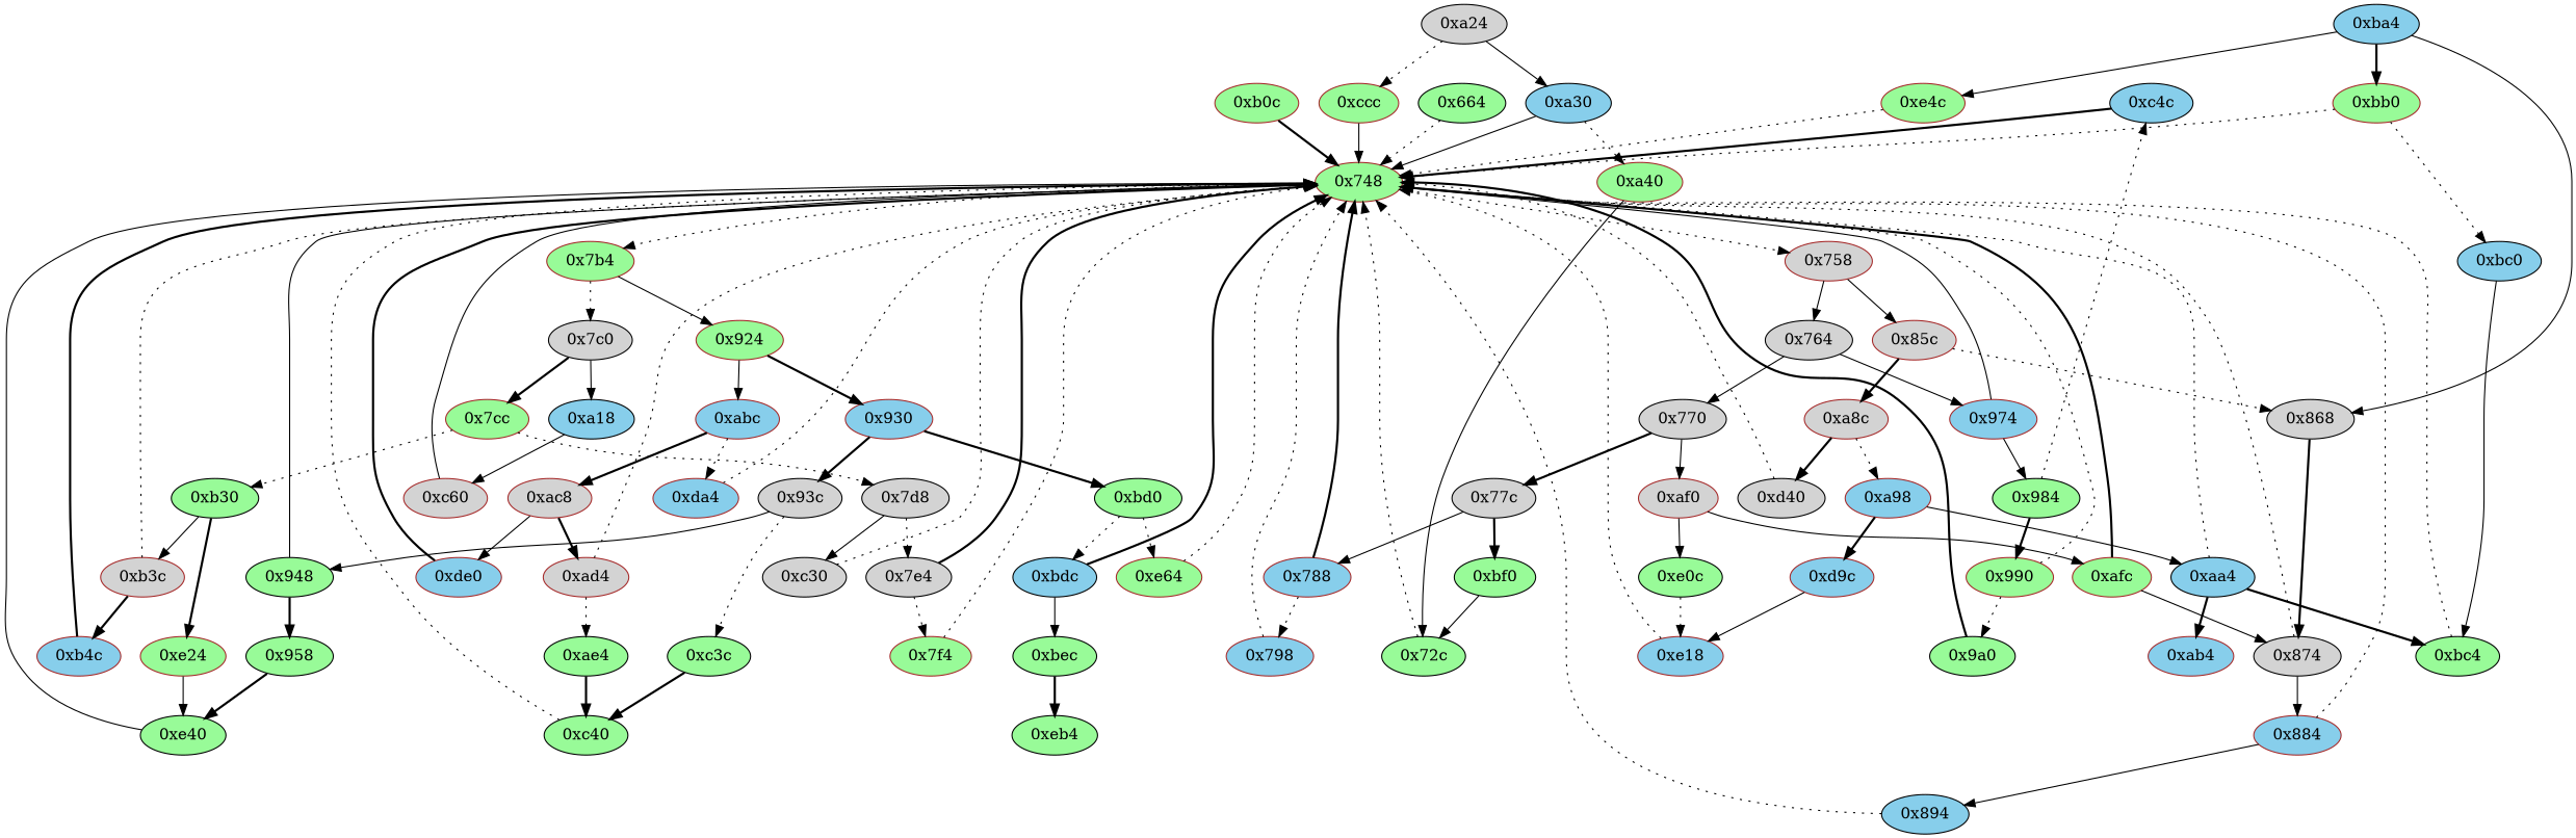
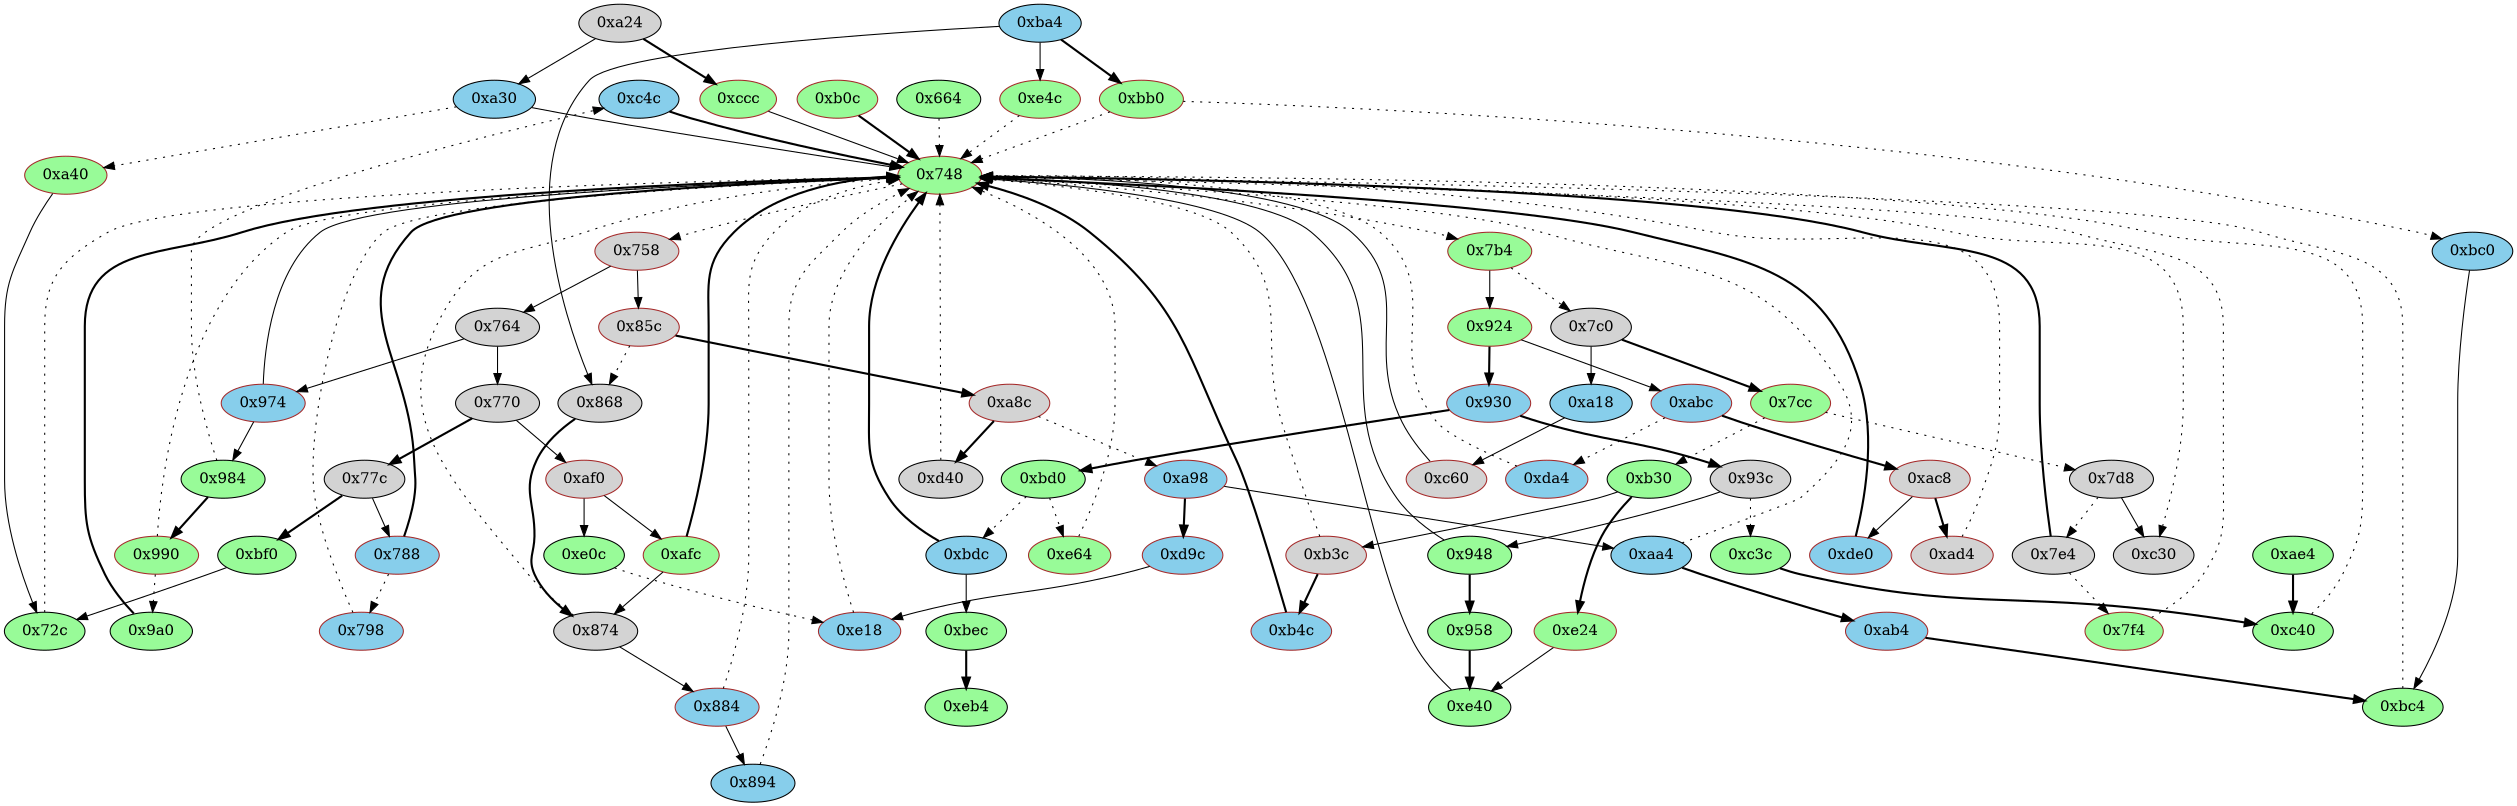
  strict digraph {
    node [color=black fillcolor=palegreen opcode="[u'ldr', u'cmp', u'b']" style=filled]
    edge [style=dotted]
    "0xc4c" [fillcolor=skyblue opcode="[u'ldr', u'bl', u'ldr', u'mov', u'b']"]
    "0x984"
    "0x990" [color=brown opcode="[u'ldr', u'cmp', u'mov', u'b']"]
    "0x748" [color=brown opcode="[u'mov', u'ldr', u'cmp', u'b']"]
    "0x9a0" [opcode="[u'ldr', u'mvn', u'ldr', u'sub', u'ldr', u'str', u'ldr', u'add', u'str', u'ldr', u'ldr', u'sub', u'mul', u'mov', u'mvn', u'ldr', u'ldr', u'orr', u'cmn', u'mov', u'cmp', u'mov', u'mov', u'mov', u'cmn', u'mov', u'mov', u'teq', u'mov', u'b']"]
    "0x758" [color=brown fillcolor=lightgrey]
    "0x7b4" [color=brown]
    "0xc3c" [opcode="[u'mov']"]
    "0xc40" [opcode="[u'ldr', u'str', u'b']"]
    "0x788" [color=brown fillcolor=skyblue opcode="[u'ldr', u'cmp', u'mov', u'b']"]
    "0x798" [color=brown fillcolor=skyblue opcode="[u'str', u'ldr', u'ldr', u'ldr', u'cmp', u'mov', u'b']"]
    "0x85c" [color=brown fillcolor=lightgrey]
    "0x764" [fillcolor=lightgrey]
    "0x924" [color=brown]
    "0x7c0" [fillcolor=lightgrey]
    "0xa18" [fillcolor=skyblue]
    "0xc60" [color=brown fillcolor=lightgrey opcode="[u'ldr', u'str', u'ldr', u'ldr', u'ldr', u'ldr', u'add', u'sub', u'sub', u'mul', u'mov', u'mvn', u'ldr', u'orr', u'cmn', u'mov', u'ldr', u'cmp', u'mov', u'mov', u'mov', u'cmn', u'mov', u'mov', u'teq', u'mov', u'b']"]
    "0xa24" [fillcolor=lightgrey]
    "0xa30" [fillcolor=skyblue opcode="[u'ldr', u'cmp', u'mov', u'b']"]
    "0xccc" [color=brown opcode="[u'ldr', u'ldr', u'mov', u'cmp', u'mov', u'ldr', u'mov', u'strb', u'ldr', u'rsb', u'mvn', u'ldr', u'mul', u'mvn', u'mov', u'orr', u'ldr', u'cmp', u'mov', u'cmn', u'mov', u'teq', u'ldr', u'mov', u'cmn', u'mov', u'cmp', u'mov', u'b']"]
    "0xa40" [color=brown opcode="[u'ldr', u'ldr', u'ldr', u'ldr', u'ldr', u'sub', u'sub', u'add', u'mul', u'mov', u'mvn', u'ldr', u'orr', u'cmn', u'mov', u'ldr', u'cmp', u'mov', u'b']"]
    "0x72c" [opcode="[u'mov', u'mov', u'cmn', u'mov', u'mov', u'teq', u'mov']"]
    "0xab4" [color=brown fillcolor=skyblue opcode="[u'mov', u'b']"]
    "0xbc4" [opcode="[u'ldr', u'str', u'b']"]
    "0xe64" [color=brown opcode="[u'ldr', u'str', u'ldr', u'ldr', u'str', u'ldr', u'ldr', u'ldr', u'ldr', u'cmp', u'ldr', u'mov', u'mov', u'mov', u'cmp', u'mov', u'mov', u'teq', u'mov', u'b']"]
    "0xbd0"
    "0xbdc" [fillcolor=skyblue opcode="[u'ldr', u'cmp', u'mov', u'b']"]
    "0xbec" [opcode="[u'b']"]
    "0xeb4" [opcode="[u'ldr', u'ldr', u'ldr', u'ldr', u'sub', u'ldr', u'sub', u'pop']"]
    "0xbf0" [opcode="[u'ldr', u'ldr', u'ldr', u'rsb', u'mvn', u'mul', u'mov', u'mvn', u'ldr', u'orr', u'cmn', u'mov', u'ldr', u'cmp', u'mov', u'b']"]
    "0xe18" [color=brown fillcolor=skyblue opcode="[u'ldr', u'str', u'b']"]
    "0xb3c" [color=brown fillcolor=lightgrey opcode="[u'ldr', u'cmp', u'mov', u'b']"]
    "0xb4c" [color=brown fillcolor=skyblue opcode="[u'ldr', u'ldr', u'ldr', u'sub', u'mul', u'mvn', u'ldr', u'orr', u'mov', u'cmn', u'mov', u'ldr', u'cmp', u'mov', u'mov', u'mov', u'cmn', u'mov', u'mov', u'teq', u'mov', u'b']"]
    "0xe0c" [opcode="[u'str', u'ldr', u'mov']"]
    "0x770" [fillcolor=lightgrey]
    "0x77c" [fillcolor=lightgrey]
    "0xaf0" [color=brown fillcolor=lightgrey]
    "0xafc" [color=brown opcode="[u'ldr', u'cmp', u'mov', u'b']"]
    "0x874" [fillcolor=lightgrey opcode="[u'ldr', u'cmp', u'mov', u'b']"]
    "0x948" [opcode="[u'ldr', u'cmp', u'mov', u'b']"]
    "0x958" [opcode="[u'ldr', u'ldr', u'str', u'ldr', u'rsb', u'mvn', u'b']"]
    "0xe40" [opcode="[u'ldr', u'str', u'b']"]
    "0x884" [color=brown fillcolor=skyblue opcode="[u'ldr', u'cmp', u'mov', u'b']"]
    "0x894" [fillcolor=skyblue opcode="[u'ldr', u'ldr', u'mov', u'ldr', u'ldrb', u'ldr', u'ldr', u'add', u'sub', u'sub', u'str', u'ldr', u'rsb', u'rsb', u'str', u'ldr', u'ldr', u'sub', u'mul', u'ldr', u'eor', u'and', u'mov', u'mov', u'ldr', u'ldr', u'cmp', u'mov', u'teq', u'ldr', u'mov', u'cmp', u'mov', u'cmp', u'mov', u'b']"]
    "0x868" [fillcolor=lightgrey]
    "0xba4" [fillcolor=skyblue]
    "0xbb0" [color=brown opcode="[u'ldr', u'cmp', u'mov', u'b']"]
    "0xe4c" [color=brown opcode="[u'ldrb', u'ldr', u'ldr', u'cmp', u'mov', u'b']"]
    "0xbc0" [fillcolor=skyblue opcode="[u'ldr']"]
    "0x974" [color=brown fillcolor=skyblue opcode="[u'ldr', u'cmp', u'mov', u'b']"]
    "0xb0c" [color=brown opcode="[u'ldr', u'str', u'ldr', u'ldr', u'ldr', u'ldr', u'cmp', u'mov', u'b']"]
    "0xabc" [color=brown fillcolor=skyblue]
    "0x930" [color=brown fillcolor=skyblue]
    "0xac8" [color=brown fillcolor=lightgrey]
    "0xda4" [color=brown fillcolor=skyblue opcode="[u'ldr', u'ldr', u'ldr', u'ldr', u'ldr', u'mvn', u'ldr', u'sub', u'ldr', u'str', u'ldr', u'ldr', u'ldr', u'ldr', u'b']"]
    "0x93c" [fillcolor=lightgrey]
    "0xde0" [color=brown fillcolor=skyblue opcode="[u'ldr', u'ldr', u'ldr', u'bl', u'ldr', u'ldr', u'add', u'add', u'sub', u'ldr', u'b']"]
    "0xad4" [color=brown fillcolor=lightgrey opcode="[u'ldr', u'cmp', u'mov', u'b']"]
    "0x7e4" [fillcolor=lightgrey opcode="[u'ldr', u'cmp', u'mov', u'b']"]
    "0x7f4" [color=brown opcode="[u'ldr', u'ldr', u'mov', u'ldr', u'ldrb', u'ldr', u'ldr', u'ldr', u'ldr', u'ldr', u'ldr', u'ldr', u'ldr', u'ldr', u'sub', u'str', u'ldr', u'ldr', u'ldr', u'ldr', u'ldr', u'ldr', u'ldr', u'ldr', u'ldr', u'b']"]
    "0xae4" [opcode="[u'ldr', u'mov', u'b']"]
    "0xa8c" [color=brown fillcolor=lightgrey]
    "0xd40" [fillcolor=lightgrey opcode="[u'ldr', u'mov', u'ldr', u'ldr', u'rsb', u'ldr', u'mvn', u'mul', u'eor', u'and', u'mov', u'ldr', u'mov', u'cmp', u'mov', u'teq', u'ldr', u'mov', u'cmp', u'mov', u'cmp', u'mov', u'b']"]
    "0xa98" [color=brown fillcolor=skyblue]
    "0xd9c" [color=brown fillcolor=skyblue opcode="[u'ldr', u'b']"]
    "0xaa4" [fillcolor=skyblue opcode="[u'ldr', u'cmp', u'mov', u'b']"]
    "0x7cc" [color=brown]
    "0xb30"
    "0x7d8" [fillcolor=lightgrey]
    "0xe24" [color=brown opcode="[u'ldr', u'mvn', u'sub', u'ldr', u'str', u'ldr', u'sub']"]
    "0xc30" [fillcolor=lightgrey opcode="[u'ldr', u'mov', u'b']"]
    "0x664" [opcode="[u'push', u'add', u'sub', u'str', u'ldr', u'cmp', u'add', u'mvn', u'ldr', u'ldr', u'str', u'ldr', u'ldr', u'str', u'mov', u'ldr', u'ldr', u'str', u'ldr', u'ldr', u'str', u'ldr', u'str', u'ldr', u'str', u'ldr', u'str', u'ldr', u'ldr', u'str', u'ldr', u'str', u'ldr', u'str', u'ldr', u'str', u'ldr', u'ldr', u'str', u'ldr', u'add', u'str', u'ldr', u'add', u'str', u'str', u'str', u'str', u'str', u'b']"]
    "0xc4c" -> "0x748" [style=bold]
    "0x984" -> "0xc4c"
    "0x984" -> "0x990" [style=bold]
    "0x990" -> "0x748"
    "0x990" -> "0x9a0"
    "0x748" -> "0x758"
    "0x748" -> "0x7b4"
    "0x9a0" -> "0x748" [style=bold]
    "0x758" -> "0x85c" [style=solid]
    "0x758" -> "0x764" [style=solid]
    "0x7b4" -> "0x924" [style=solid]
    "0x7b4" -> "0x7c0"
    "0xc3c" -> "0xc40" [style=bold]
    "0xc40" -> "0x748"
    "0x788" -> "0x748" [style=bold]
    "0x788" -> "0x798"
    "0x798" -> "0x748"
    "0x85c" -> "0x868"
    "0x85c" -> "0xa8c" [style=bold]
    "0x764" -> "0x770" [style=solid]
    "0x764" -> "0x974" [style=solid]
    "0x924" -> "0xabc" [style=solid]
    "0x924" -> "0x930" [style=bold]
    "0x7c0" -> "0xa18" [style=solid]
    "0x7c0" -> "0x7cc" [style=bold]
    "0xa18" -> "0xc60" [style=solid]
    "0xc60" -> "0x748" [style=solid]
    "0xa24" -> "0xa30" [style=solid]
-   "0xa24" -> "0xccc"
+   "0xa24" -> "0xccc" [style=bold]
    "0xa30" -> "0x748" [style=solid]
    "0xa30" -> "0xa40"
    "0xccc" -> "0x748" [style=solid]
    "0xa40" -> "0x72c" [style=solid]
    "0x72c" -> "0x748"
-   "0xaa4" -> "0xbc4" [style=bold]
+   "0xab4" -> "0xbc4" [style=bold]
    "0xbc4" -> "0x748"
    "0xe64" -> "0x748"
    "0xbd0" -> "0xe64"
    "0xbd0" -> "0xbdc"
    "0xbdc" -> "0x748" [style=bold]
    "0xbdc" -> "0xbec" [style=solid]
    "0xbec" -> "0xeb4" [style=bold]
    "0xbf0" -> "0x72c" [style=solid]
    "0xe18" -> "0x748"
    "0xb3c" -> "0x748"
    "0xb3c" -> "0xb4c" [style=bold]
    "0xb4c" -> "0x748" [style=bold]
    "0xe0c" -> "0xe18"
    "0x770" -> "0x77c" [style=bold]
    "0x770" -> "0xaf0" [style=solid]
    "0x77c" -> "0x788" [style=solid]
    "0x77c" -> "0xbf0" [style=bold]
    "0xaf0" -> "0xe0c" [style=solid]
    "0xaf0" -> "0xafc" [style=solid]
    "0xafc" -> "0x748" [style=bold]
    "0xafc" -> "0x874" [style=solid]
    "0x874" -> "0x748"
    "0x874" -> "0x884" [style=solid]
    "0x948" -> "0x748" [style=solid]
    "0x948" -> "0x958" [style=bold]
    "0x958" -> "0xe40" [style=bold]
    "0xe40" -> "0x748" [style=solid]
    "0x884" -> "0x748"
    "0x884" -> "0x894" [style=solid]
    "0x894" -> "0x748"
    "0x868" -> "0x874" [style=bold]
    "0xba4" -> "0x868" [style=solid]
    "0xba4" -> "0xbb0" [style=bold]
    "0xba4" -> "0xe4c" [style=solid]
    "0xbb0" -> "0x748"
    "0xbb0" -> "0xbc0"
    "0xe4c" -> "0x748"
    "0xbc0" -> "0xbc4" [style=solid]
    "0x974" -> "0x984" [style=solid]
    "0x974" -> "0x748" [style=solid]
    "0xb0c" -> "0x748" [style=bold]
    "0xabc" -> "0xac8" [style=bold]
    "0xabc" -> "0xda4"
    "0x930" -> "0xbd0" [style=bold]
    "0x930" -> "0x93c" [style=bold]
    "0xac8" -> "0xde0" [style=solid]
    "0xac8" -> "0xad4" [style=bold]
    "0xda4" -> "0x748"
    "0x93c" -> "0xc3c"
    "0x93c" -> "0x948" [style=solid]
    "0xde0" -> "0x748" [style=bold]
    "0xad4" -> "0x748"
-   "0xad4" -> "0xae4"
    "0x7e4" -> "0x748" [style=bold]
    "0x7e4" -> "0x7f4"
    "0x7f4" -> "0x748"
    "0xae4" -> "0xc40" [style=bold]
    "0xa8c" -> "0xd40" [style=bold]
    "0xa8c" -> "0xa98"
    "0xd40" -> "0x748"
    "0xa98" -> "0xd9c" [style=bold]
    "0xa98" -> "0xaa4" [style=solid]
    "0xd9c" -> "0xe18" [style=solid]
    "0xaa4" -> "0x748"
    "0xaa4" -> "0xab4" [style=bold]
    "0x7cc" -> "0xb30"
    "0x7cc" -> "0x7d8"
    "0xb30" -> "0xb3c" [style=solid]
    "0xb30" -> "0xe24" [style=bold]
    "0x7d8" -> "0x7e4"
    "0x7d8" -> "0xc30" [style=solid]
    "0xe24" -> "0xe40" [style=solid]
-   "0xc30" -> "0x748"
+   "0x748" -> "0xc30"
    "0x664" -> "0x748"
  }
